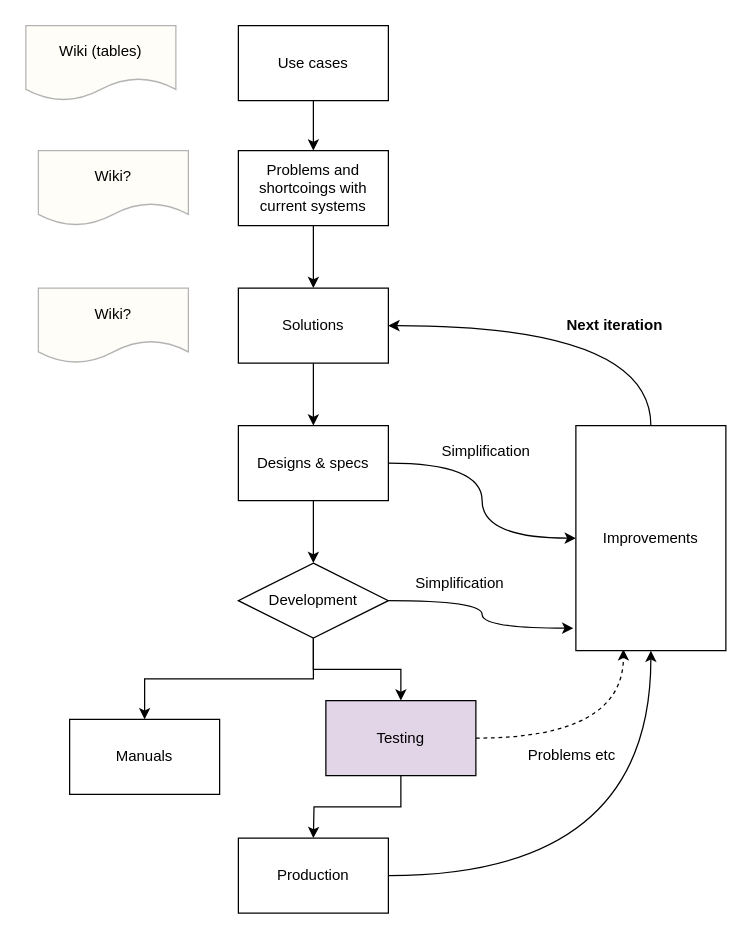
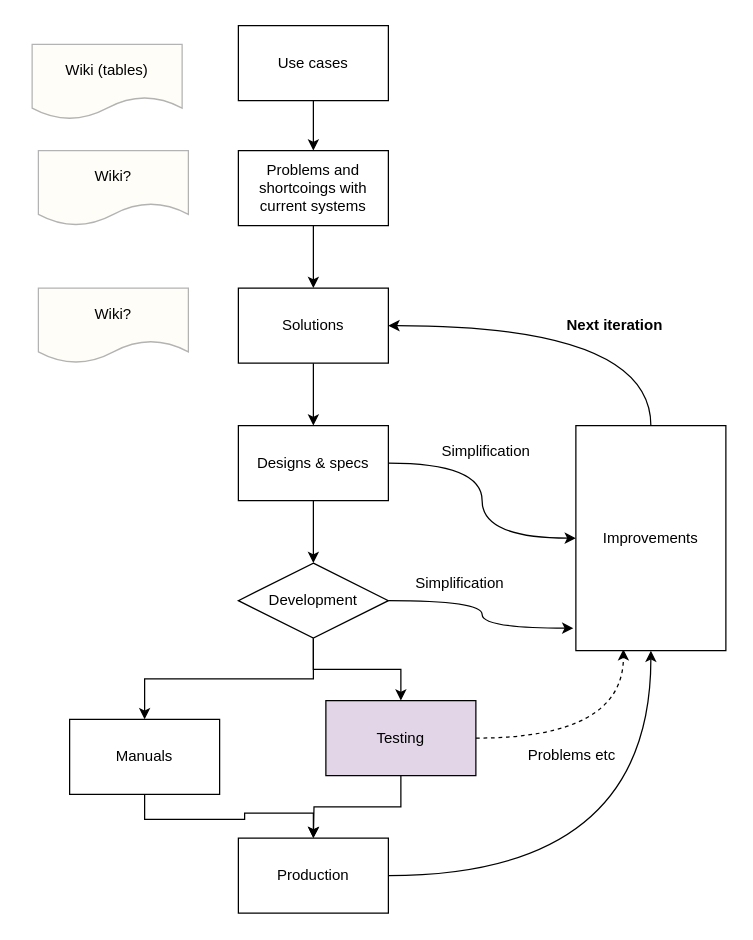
  <mxCell id="0" />
  <mxCell id="1" parent="0" />
  <mxCell id="2" style="edgeStyle=orthogonalEdgeStyle;rounded=0;orthogonalLoop=1;jettySize=auto;html=1;exitX=0.5;exitY=1;exitDx=0;exitDy=0;entryX=0.5;entryY=0;entryDx=0;entryDy=0;" edge="1" parent="1" source="3" target="5"><mxGeometry relative="1" as="geometry" /></mxCell>
  <mxCell id="3" value="Use cases" style="rounded=0;whiteSpace=wrap;html=1;" vertex="1" parent="1"><mxGeometry x="190" y="20" width="120" height="60" as="geometry" /></mxCell>
  <mxCell id="4" style="edgeStyle=orthogonalEdgeStyle;rounded=0;orthogonalLoop=1;jettySize=auto;html=1;exitX=0.5;exitY=1;exitDx=0;exitDy=0;entryX=0.5;entryY=0;entryDx=0;entryDy=0;" edge="1" parent="1" source="5" target="7"><mxGeometry relative="1" as="geometry" /></mxCell>
  <mxCell id="5" value="Problems and shortcoings with &lt;br&gt;current systems" style="rounded=0;whiteSpace=wrap;html=1;" vertex="1" parent="1"><mxGeometry x="190" y="120" width="120" height="60" as="geometry" /></mxCell>
  <mxCell id="6" style="edgeStyle=orthogonalEdgeStyle;rounded=0;orthogonalLoop=1;jettySize=auto;html=1;exitX=0.5;exitY=1;exitDx=0;exitDy=0;entryX=0.5;entryY=0;entryDx=0;entryDy=0;" edge="1" parent="1" source="7" target="10"><mxGeometry relative="1" as="geometry" /></mxCell>
  <mxCell id="7" value="Solutions" style="rounded=0;whiteSpace=wrap;html=1;" vertex="1" parent="1"><mxGeometry x="190" y="230" width="120" height="60" as="geometry" /></mxCell>
  <mxCell id="8" style="edgeStyle=orthogonalEdgeStyle;rounded=0;orthogonalLoop=1;jettySize=auto;html=1;exitX=0.5;exitY=1;exitDx=0;exitDy=0;entryX=0.5;entryY=0;entryDx=0;entryDy=0;" edge="1" parent="1" source="10" target="14"><mxGeometry relative="1" as="geometry" /></mxCell>
  <mxCell id="9" style="edgeStyle=orthogonalEdgeStyle;curved=1;rounded=0;orthogonalLoop=1;jettySize=auto;html=1;exitX=1;exitY=0.5;exitDx=0;exitDy=0;entryX=0;entryY=0.5;entryDx=0;entryDy=0;" edge="1" parent="1" source="10" target="23"><mxGeometry relative="1" as="geometry" /></mxCell>
  <mxCell id="10" value="Designs &amp;amp; specs" style="rounded=0;whiteSpace=wrap;html=1;" vertex="1" parent="1"><mxGeometry x="190" y="340" width="120" height="60" as="geometry" /></mxCell>
  <mxCell id="11" style="edgeStyle=orthogonalEdgeStyle;rounded=0;orthogonalLoop=1;jettySize=auto;html=1;exitX=0.5;exitY=1;exitDx=0;exitDy=0;entryX=0.5;entryY=0;entryDx=0;entryDy=0;" edge="1" parent="1" source="14" target="21"><mxGeometry relative="1" as="geometry" /></mxCell>
  <mxCell id="12" style="edgeStyle=orthogonalEdgeStyle;rounded=0;orthogonalLoop=1;jettySize=auto;html=1;exitX=0.5;exitY=1;exitDx=0;exitDy=0;entryX=0.5;entryY=0;entryDx=0;entryDy=0;" edge="1" parent="1" source="14" target="17"><mxGeometry relative="1" as="geometry" /></mxCell>
  <mxCell id="13" style="edgeStyle=orthogonalEdgeStyle;curved=1;rounded=0;orthogonalLoop=1;jettySize=auto;html=1;exitX=1;exitY=0.5;exitDx=0;exitDy=0;entryX=-0.017;entryY=0.9;entryDx=0;entryDy=0;entryPerimeter=0;" edge="1" parent="1" source="14" target="23"><mxGeometry relative="1" as="geometry" /></mxCell>
  <mxCell id="14" value="Development" style="rhombus;whiteSpace=wrap;html=1;" vertex="1" parent="1"><mxGeometry x="190" y="450" width="120" height="60" as="geometry" /></mxCell>
  <mxCell id="15" style="edgeStyle=orthogonalEdgeStyle;rounded=0;orthogonalLoop=1;jettySize=auto;html=1;exitX=0.5;exitY=1;exitDx=0;exitDy=0;" edge="1" parent="1" source="17"><mxGeometry relative="1" as="geometry"><mxPoint x="250" y="670" as="targetPoint" /></mxGeometry></mxCell>
  <mxCell id="16" style="edgeStyle=orthogonalEdgeStyle;curved=1;rounded=0;orthogonalLoop=1;jettySize=auto;html=1;exitX=1;exitY=0.5;exitDx=0;exitDy=0;entryX=0.317;entryY=0.994;entryDx=0;entryDy=0;entryPerimeter=0;dashed=1;" edge="1" parent="1" source="17" target="23"><mxGeometry relative="1" as="geometry" /></mxCell>
  <mxCell id="17" value="Testing" style="rounded=0;whiteSpace=wrap;html=1;fillColor=#e1d5e7;" vertex="1" parent="1"><mxGeometry x="260" y="560" width="120" height="60" as="geometry" /></mxCell>
  <mxCell id="18" style="edgeStyle=orthogonalEdgeStyle;rounded=0;orthogonalLoop=1;jettySize=auto;html=1;exitX=1;exitY=0.5;exitDx=0;exitDy=0;entryX=0.5;entryY=1;entryDx=0;entryDy=0;curved=1;" edge="1" parent="1" source="19" target="23"><mxGeometry relative="1" as="geometry" /></mxCell>
  <mxCell id="19" value="Production" style="rounded=0;whiteSpace=wrap;html=1;" vertex="1" parent="1"><mxGeometry x="190" y="670" width="120" height="60" as="geometry" /></mxCell>
+ <mxCell id="20" style="edgeStyle=orthogonalEdgeStyle;rounded=0;orthogonalLoop=1;jettySize=auto;html=1;exitX=0.5;exitY=1;exitDx=0;exitDy=0;entryX=0.5;entryY=0;entryDx=0;entryDy=0;" edge="1" parent="1" source="21" target="19"><mxGeometry relative="1" as="geometry" /></mxCell>
  <mxCell id="21" value="Manuals" style="rounded=0;whiteSpace=wrap;html=1;" vertex="1" parent="1"><mxGeometry x="55" y="575" width="120" height="60" as="geometry" /></mxCell>
  <mxCell id="22" style="edgeStyle=orthogonalEdgeStyle;curved=1;rounded=0;orthogonalLoop=1;jettySize=auto;html=1;exitX=0.5;exitY=0;exitDx=0;exitDy=0;entryX=1;entryY=0.5;entryDx=0;entryDy=0;" edge="1" parent="1" source="23" target="7"><mxGeometry relative="1" as="geometry" /></mxCell>
  <mxCell id="23" value="Improvements" style="rounded=0;whiteSpace=wrap;html=1;" vertex="1" parent="1"><mxGeometry x="460" y="340" width="120" height="180" as="geometry" /></mxCell>
  <mxCell id="24" value="&lt;b&gt;Next iteration&lt;/b&gt;" style="text;html=1;resizable=0;points=[];autosize=1;align=left;verticalAlign=top;spacingTop=-4;" vertex="1" parent="1"><mxGeometry x="451" y="250" width="90" height="20" as="geometry" /></mxCell>
  <mxCell id="25" value="Simplification" style="text;html=1;resizable=0;points=[];autosize=1;align=left;verticalAlign=top;spacingTop=-4;" vertex="1" parent="1"><mxGeometry x="351" y="351" width="90" height="20" as="geometry" /></mxCell>
  <mxCell id="26" value="Simplification" style="text;html=1;resizable=0;points=[];autosize=1;align=left;verticalAlign=top;spacingTop=-4;" vertex="1" parent="1"><mxGeometry x="330" y="455.5" width="90" height="20" as="geometry" /></mxCell>
  <mxCell id="27" value="Problems etc" style="text;html=1;resizable=0;points=[];autosize=1;align=left;verticalAlign=top;spacingTop=-4;" vertex="1" parent="1"><mxGeometry x="420" y="594" width="90" height="20" as="geometry" /></mxCell>
- <mxCell id="28" value="Wiki (tables)" style="shape=document;whiteSpace=wrap;html=1;boundedLbl=1;fillColor=#FFFDF7;strokeColor=#B3B3B3;" vertex="1" parent="1"><mxGeometry x="20" y="20" width="120" height="60" as="geometry" /></mxCell>
+ <mxCell id="28" value="Wiki (tables)" style="shape=document;whiteSpace=wrap;html=1;boundedLbl=1;fillColor=#FFFDF7;strokeColor=#B3B3B3;" vertex="1" parent="1"><mxGeometry x="25" y="35" width="120" height="60" as="geometry" /></mxCell>
  <mxCell id="29" value="Wiki?" style="shape=document;whiteSpace=wrap;html=1;boundedLbl=1;fillColor=#FFFDF7;strokeColor=#B3B3B3;" vertex="1" parent="1"><mxGeometry x="30" y="120" width="120" height="60" as="geometry" /></mxCell>
  <mxCell id="30" value="Wiki?" style="shape=document;whiteSpace=wrap;html=1;boundedLbl=1;fillColor=#FFFDF7;strokeColor=#B3B3B3;" vertex="1" parent="1"><mxGeometry x="30" y="230" width="120" height="60" as="geometry" /></mxCell>
